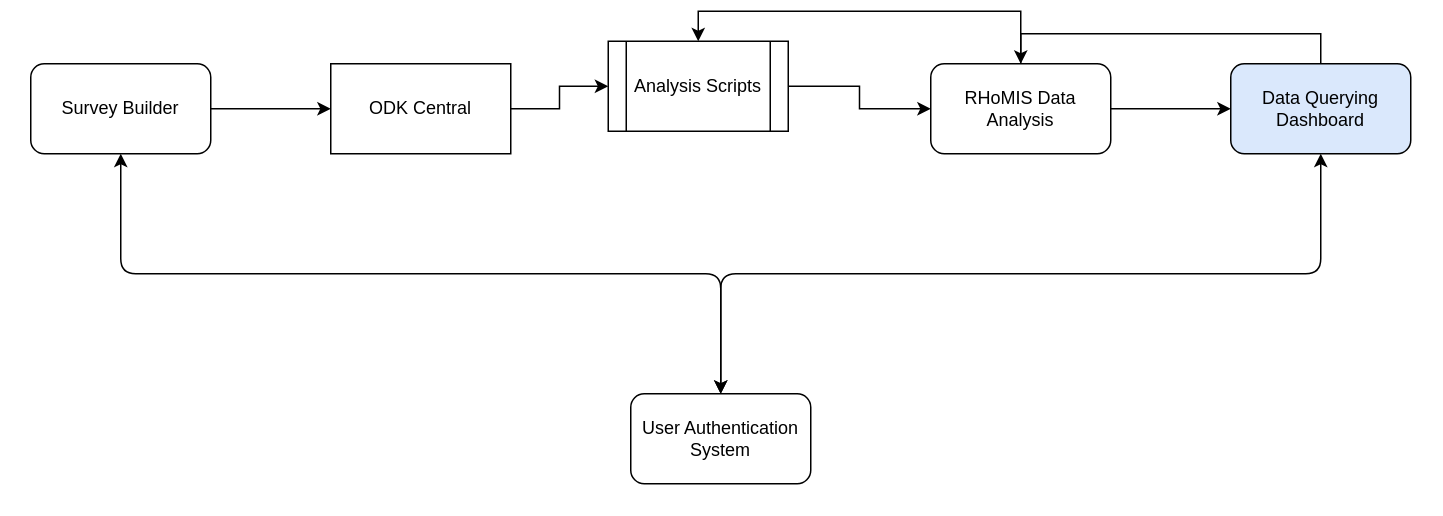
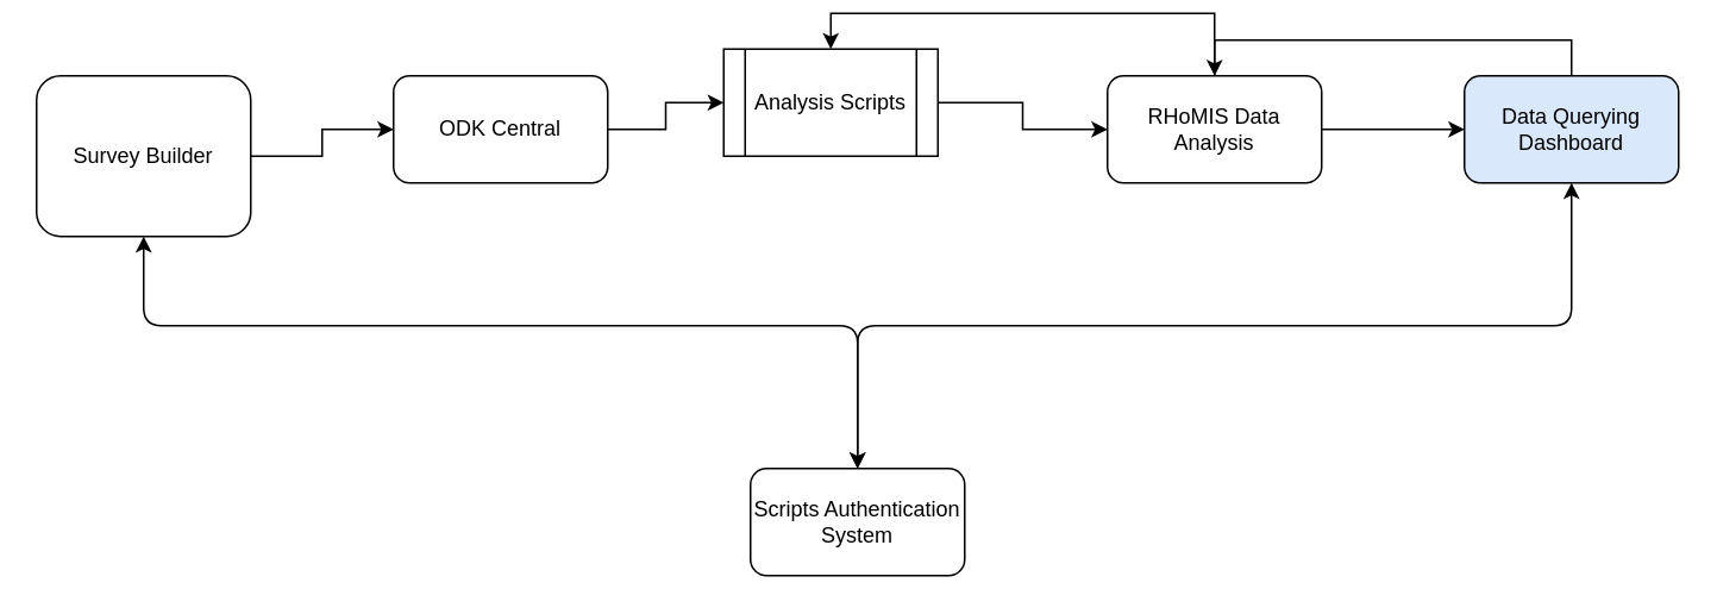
  <mxCell id="0" />
  <mxCell id="1" parent="0" />
  <mxCell id="2" value="" style="edgeStyle=orthogonalEdgeStyle;rounded=0;orthogonalLoop=1;jettySize=auto;html=1;" edge="1" parent="1" source="3" target="11"><mxGeometry relative="1" as="geometry" /></mxCell>
- <mxCell id="3" value="ODK Central" style="whiteSpace=wrap;html=1;rounded=0;" vertex="1" parent="1"><mxGeometry x="220" y="35" width="120" height="60" as="geometry" /></mxCell>
+ <mxCell id="3" value="ODK Central" style="rounded=1;whiteSpace=wrap;html=1;" vertex="1" parent="1"><mxGeometry x="220" y="35" width="120" height="60" as="geometry" /></mxCell>
  <mxCell id="4" value="" style="edgeStyle=orthogonalEdgeStyle;rounded=0;orthogonalLoop=1;jettySize=auto;html=1;" edge="1" parent="1" source="5" target="3"><mxGeometry relative="1" as="geometry" /></mxCell>
- <mxCell id="5" value="Survey Builder" style="rounded=1;whiteSpace=wrap;html=1;" vertex="1" parent="1"><mxGeometry x="20" y="35" width="120" height="60" as="geometry" /></mxCell>
- <mxCell id="6" value="User Authentication System" style="rounded=1;whiteSpace=wrap;html=1;" vertex="1" parent="1"><mxGeometry x="420" y="255" width="120" height="60" as="geometry" /></mxCell>
+ <mxCell id="5" value="Survey Builder" style="rounded=1;whiteSpace=wrap;html=1;" vertex="1" parent="1"><mxGeometry x="20" y="35" width="120" height="90" as="geometry" /></mxCell>
+ <mxCell id="6" value="Scripts Authentication System" style="rounded=1;whiteSpace=wrap;html=1;" vertex="1" parent="1"><mxGeometry x="420" y="255" width="120" height="60" as="geometry" /></mxCell>
  <mxCell id="7" value="" style="edgeStyle=orthogonalEdgeStyle;rounded=0;orthogonalLoop=1;jettySize=auto;html=1;" edge="1" parent="1" source="9" target="13"><mxGeometry relative="1" as="geometry" /></mxCell>
  <mxCell id="8" style="edgeStyle=orthogonalEdgeStyle;rounded=0;orthogonalLoop=1;jettySize=auto;html=1;exitX=0.5;exitY=0;exitDx=0;exitDy=0;entryX=0.5;entryY=0;entryDx=0;entryDy=0;" edge="1" parent="1" source="9" target="11"><mxGeometry relative="1" as="geometry" /></mxCell>
  <mxCell id="9" value="RHoMIS Data&lt;br&gt;Analysis" style="rounded=1;whiteSpace=wrap;html=1;" vertex="1" parent="1"><mxGeometry x="620" y="35" width="120" height="60" as="geometry" /></mxCell>
  <mxCell id="10" value="" style="edgeStyle=orthogonalEdgeStyle;rounded=0;orthogonalLoop=1;jettySize=auto;html=1;" edge="1" parent="1" source="11" target="9"><mxGeometry relative="1" as="geometry" /></mxCell>
  <mxCell id="11" value="Analysis Scripts" style="shape=process;whiteSpace=wrap;html=1;backgroundOutline=1;" vertex="1" parent="1"><mxGeometry x="405" y="20" width="120" height="60" as="geometry" /></mxCell>
  <mxCell id="12" style="edgeStyle=orthogonalEdgeStyle;rounded=0;orthogonalLoop=1;jettySize=auto;html=1;exitX=0.5;exitY=0;exitDx=0;exitDy=0;entryX=0.5;entryY=0;entryDx=0;entryDy=0;" edge="1" parent="1" source="13" target="9"><mxGeometry relative="1" as="geometry" /></mxCell>
  <mxCell id="13" value="Data Querying Dashboard" style="rounded=1;whiteSpace=wrap;html=1;fillColor=#dae8fc;" vertex="1" parent="1"><mxGeometry x="820" y="35" width="120" height="60" as="geometry" /></mxCell>
  <mxCell id="14" value="" style="endArrow=classic;startArrow=classic;html=1;exitX=0.5;exitY=0;exitDx=0;exitDy=0;entryX=0.5;entryY=1;entryDx=0;entryDy=0;" edge="1" parent="1" source="6" target="5"><mxGeometry width="50" height="50" relative="1" as="geometry"><mxPoint x="420" y="145" as="sourcePoint" /><mxPoint x="470" y="95" as="targetPoint" /><Array as="points"><mxPoint x="480" y="175" /><mxPoint x="80" y="175" /></Array></mxGeometry></mxCell>
  <mxCell id="15" value="" style="endArrow=classic;startArrow=classic;html=1;entryX=0.5;entryY=1;entryDx=0;entryDy=0;" edge="1" parent="1" target="13"><mxGeometry width="50" height="50" relative="1" as="geometry"><mxPoint x="480" y="255" as="sourcePoint" /><mxPoint x="470" y="95" as="targetPoint" /><Array as="points"><mxPoint x="480" y="175" /><mxPoint x="880" y="175" /></Array></mxGeometry></mxCell>
